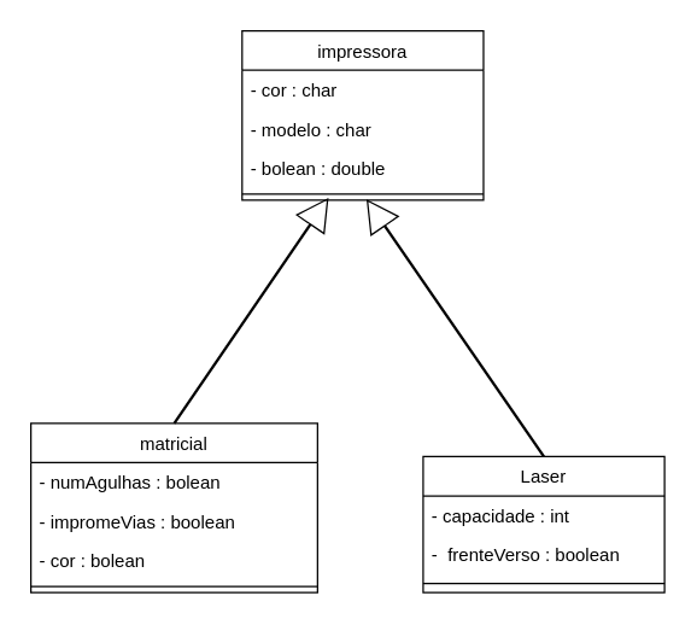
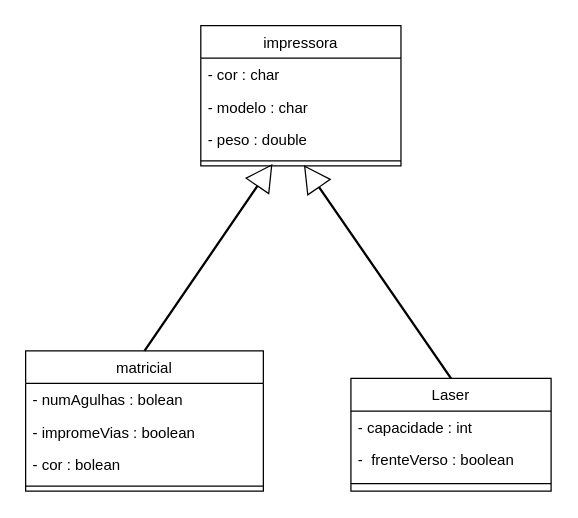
  <mxCell id="0" />
  <mxCell id="1" parent="0" />
  <mxCell id="2" value="matricial" style="swimlane;fontStyle=0;align=center;verticalAlign=top;childLayout=stackLayout;horizontal=1;startSize=26;horizontalStack=0;resizeParent=1;resizeLast=0;collapsible=1;marginBottom=0;rounded=0;shadow=0;strokeWidth=1;" parent="1" vertex="1"><mxGeometry x="20" y="280" width="190" height="112" as="geometry"><mxRectangle x="130" y="380" width="160" height="26" as="alternateBounds" /></mxGeometry></mxCell>
  <mxCell id="3" value="- numAgulhas : bolean" style="text;align=left;verticalAlign=top;spacingLeft=4;spacingRight=4;overflow=hidden;rotatable=0;points=[[0,0.5],[1,0.5]];portConstraint=eastwest;" parent="2" vertex="1"><mxGeometry y="26" width="190" height="26" as="geometry" /></mxCell>
  <mxCell id="4" value="- impromeVias : boolean" style="text;align=left;verticalAlign=top;spacingLeft=4;spacingRight=4;overflow=hidden;rotatable=0;points=[[0,0.5],[1,0.5]];portConstraint=eastwest;rounded=0;shadow=0;html=0;" parent="2" vertex="1"><mxGeometry y="52" width="190" height="26" as="geometry" /></mxCell>
  <mxCell id="5" value="- cor : bolean" style="text;align=left;verticalAlign=top;spacingLeft=4;spacingRight=4;overflow=hidden;rotatable=0;points=[[0,0.5],[1,0.5]];portConstraint=eastwest;" parent="2" vertex="1"><mxGeometry y="78" width="190" height="26" as="geometry" /></mxCell>
  <mxCell id="6" value="" style="line;html=1;strokeWidth=1;align=left;verticalAlign=middle;spacingTop=-1;spacingLeft=3;spacingRight=3;rotatable=0;labelPosition=right;points=[];portConstraint=eastwest;" parent="2" vertex="1"><mxGeometry y="104" width="190" height="8" as="geometry" /></mxCell>
  <mxCell id="7" value="impressora&#10;" style="swimlane;fontStyle=0;align=center;verticalAlign=top;childLayout=stackLayout;horizontal=1;startSize=26;horizontalStack=0;resizeParent=1;resizeLast=0;collapsible=1;marginBottom=0;rounded=0;shadow=0;strokeWidth=1;" parent="1" vertex="1"><mxGeometry x="160" y="20" width="160" height="112" as="geometry"><mxRectangle x="340" y="380" width="170" height="26" as="alternateBounds" /></mxGeometry></mxCell>
  <mxCell id="8" value="- cor : char" style="text;align=left;verticalAlign=top;spacingLeft=4;spacingRight=4;overflow=hidden;rotatable=0;points=[[0,0.5],[1,0.5]];portConstraint=eastwest;" parent="7" vertex="1"><mxGeometry y="26" width="160" height="26" as="geometry" /></mxCell>
  <mxCell id="9" value="- modelo : char" style="text;align=left;verticalAlign=top;spacingLeft=4;spacingRight=4;overflow=hidden;rotatable=0;points=[[0,0.5],[1,0.5]];portConstraint=eastwest;" vertex="1" parent="7"><mxGeometry y="52" width="160" height="26" as="geometry" /></mxCell>
- <mxCell id="10" value="- bolean : double" style="text;align=left;verticalAlign=top;spacingLeft=4;spacingRight=4;overflow=hidden;rotatable=0;points=[[0,0.5],[1,0.5]];portConstraint=eastwest;" parent="7" vertex="1"><mxGeometry y="78" width="160" height="26" as="geometry" /></mxCell>
+ <mxCell id="10" value="- peso : double" style="text;align=left;verticalAlign=top;spacingLeft=4;spacingRight=4;overflow=hidden;rotatable=0;points=[[0,0.5],[1,0.5]];portConstraint=eastwest;" parent="7" vertex="1"><mxGeometry y="78" width="160" height="26" as="geometry" /></mxCell>
  <mxCell id="11" value="" style="line;html=1;strokeWidth=1;align=left;verticalAlign=middle;spacingTop=-1;spacingLeft=3;spacingRight=3;rotatable=0;labelPosition=right;points=[];portConstraint=eastwest;" parent="7" vertex="1"><mxGeometry y="104" width="160" height="8" as="geometry" /></mxCell>
  <mxCell id="12" value="Laser" style="swimlane;fontStyle=0;align=center;verticalAlign=top;childLayout=stackLayout;horizontal=1;startSize=26;horizontalStack=0;resizeParent=1;resizeLast=0;collapsible=1;marginBottom=0;rounded=0;shadow=0;strokeWidth=1;" parent="1" vertex="1"><mxGeometry x="280" y="302" width="160" height="90" as="geometry"><mxRectangle x="340" y="380" width="170" height="26" as="alternateBounds" /></mxGeometry></mxCell>
  <mxCell id="13" value="- capacidade : int" style="text;align=left;verticalAlign=top;spacingLeft=4;spacingRight=4;overflow=hidden;rotatable=0;points=[[0,0.5],[1,0.5]];portConstraint=eastwest;" parent="12" vertex="1"><mxGeometry y="26" width="160" height="26" as="geometry" /></mxCell>
  <mxCell id="14" value="-  frenteVerso : boolean" style="text;align=left;verticalAlign=top;spacingLeft=4;spacingRight=4;overflow=hidden;rotatable=0;points=[[0,0.5],[1,0.5]];portConstraint=eastwest;" parent="12" vertex="1"><mxGeometry y="52" width="160" height="28" as="geometry" /></mxCell>
  <mxCell id="15" value="" style="line;html=1;strokeWidth=1;align=left;verticalAlign=middle;spacingTop=-1;spacingLeft=3;spacingRight=3;rotatable=0;labelPosition=right;points=[];portConstraint=eastwest;" parent="12" vertex="1"><mxGeometry y="80" width="160" height="8" as="geometry" /></mxCell>
  <mxCell id="16" value="" style="shape=flexArrow;endArrow=classic;html=1;rounded=0;shadow=0;labelBackgroundColor=default;sketch=0;fontFamily=Helvetica;fontSize=11;fontColor=default;strokeColor=#000000;strokeWidth=1;width=0.833;endSize=6.392;exitX=0.5;exitY=0;exitDx=0;exitDy=0;" parent="1" source="12" target="11" edge="1"><mxGeometry width="50" height="50" relative="1" as="geometry"><mxPoint x="290" y="10" as="sourcePoint" /><mxPoint x="300" y="-115" as="targetPoint" /><Array as="points" /></mxGeometry></mxCell>
  <mxCell id="17" value="" style="shape=flexArrow;endArrow=classic;html=1;rounded=0;shadow=0;labelBackgroundColor=default;sketch=0;fontFamily=Helvetica;fontSize=11;fontColor=default;strokeColor=#000000;strokeWidth=1;width=0.833;endSize=6.392;exitX=0.5;exitY=0;exitDx=0;exitDy=0;entryX=0.356;entryY=0.875;entryDx=0;entryDy=0;entryPerimeter=0;" parent="1" source="2" target="11" edge="1"><mxGeometry width="50" height="50" relative="1" as="geometry"><mxPoint x="450" y="366" as="sourcePoint" /><mxPoint x="230" y="140" as="targetPoint" /><Array as="points" /></mxGeometry></mxCell>
